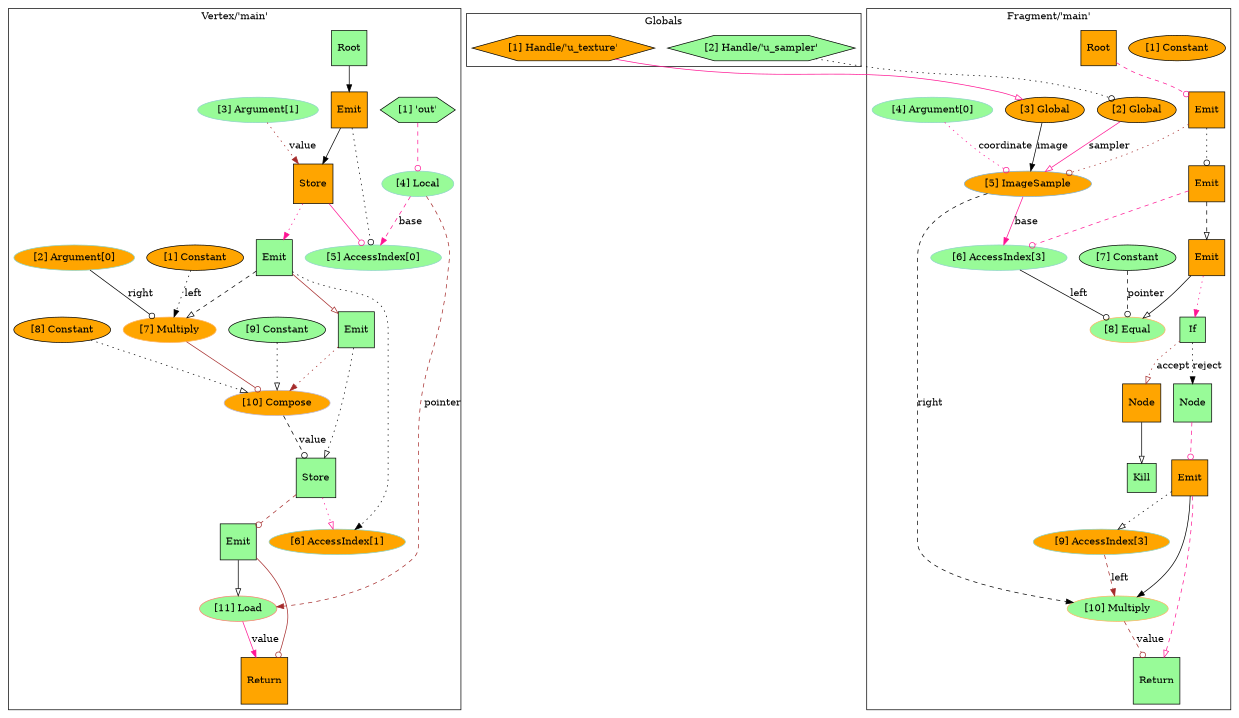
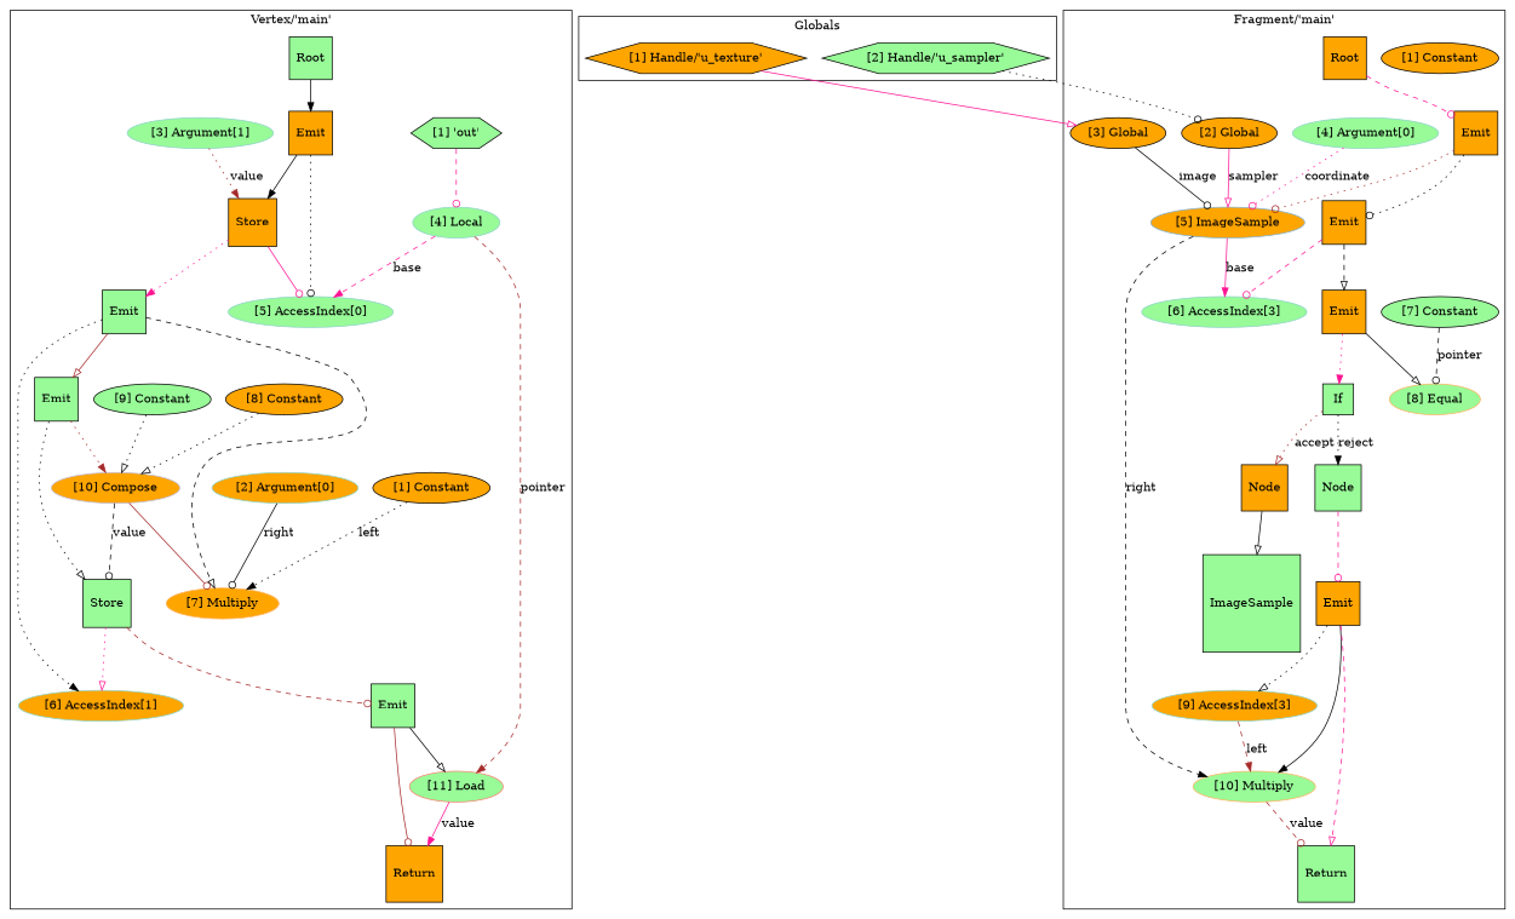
  digraph {
    node [fillcolor=palegreen style=filled]
    edge [arrowhead=odot color=black style=dotted]
    n1 [label="[1] 'out'" shape=hexagon]
    n2 [color="#8dd3c7" label="[4] Local"]
    n3 [fillcolor=orange label="[1] Constant"]
    n4 [color="#fdb462" fillcolor=orange label="[7] Multiply"]
    n5 [color="#8dd3c7" fillcolor=orange label="[2] Argument[0]"]
    n6 [color="#8dd3c7" label="[3] Argument[1]"]
    n7 [fillcolor=orange label=Store shape=square]
    n8 [color="#8dd3c7" label="[5] AccessIndex[0]"]
    n9 [color="#8dd3c7" fillcolor=orange label="[6] AccessIndex[1]"]
    n10 [color="#fb8072" label="[11] Load"]
    n11 [color="#bebada" fillcolor=orange label="[10] Compose"]
    n12 [fillcolor=orange label="[8] Constant"]
    n13 [label="[9] Constant"]
    n14 [label=Store shape=square]
    n15 [fillcolor=orange label=Return shape=square]
    n16 [label=Root shape=square]
    n17 [fillcolor=orange label=Emit shape=square]
    n18 [label=Emit shape=square]
    n19 [label=Emit shape=square]
    n20 [label=Emit shape=square]
    n21 [fillcolor=orange label="[1] Handle/'u_texture'" shape=hexagon]
    n22 [label="[2] Handle/'u_sampler'" shape=hexagon]
    n23 [fillcolor=orange label="[3] Global"]
    n24 [fillcolor=orange label="[2] Global"]
    n25 [fillcolor=orange label="[1] Constant"]
    n26 [color="#80b1d3" fillcolor=orange label="[5] ImageSample"]
    n27 [color="#8dd3c7" label="[4] Argument[0]"]
    n28 [color="#8dd3c7" label="[6] AccessIndex[3]"]
    n29 [color="#8dd3c7" fillcolor=orange label="[9] AccessIndex[3]"]
    n30 [color="#fdb462" label="[10] Multiply"]
    n31 [color="#fdb462" label="[8] Equal"]
    n32 [label="[7] Constant"]
    n33 [label=If shape=square]
    n34 [label=Return shape=square]
    n35 [fillcolor=orange label=Root shape=square]
    n36 [fillcolor=orange label=Emit shape=square]
    n37 [fillcolor=orange label=Emit shape=square]
    n38 [fillcolor=orange label=Emit shape=square]
    n39 [fillcolor=orange label="Node" shape=square]
    n40 [label="Node" shape=square]
-   n41 [label=Kill shape=square]
+   n41 [label=ImageSample shape=square]
    n42 [fillcolor=orange label=Emit shape=square]
    subgraph cluster_1 {
      label="Vertex/'main'"
      n1
      n2
      n3
      n4
      n5
      n6
      n7
      n8
      n9
      n10
      n11
      n12
      n13
      n14
      n15
      n16
      n17
      n18
      n19
      n20
    }
    subgraph cluster_2 {
      label=Globals
      n21
      n22
    }
    subgraph cluster_3 {
      label="Fragment/'main'"
      n23
      n24
      n25
      n26
      n27
      n28
      n29
      n30
      n31
      n32
      n33
      n34
      n35
      n36
      n37
      n38
      n39
      n40
      n41
      n42
    }
    n1 -> n2 [color=deeppink style=dashed]
    n2 -> n8 [arrowhead=normal color=deeppink label=base style=dashed]
    n2 -> n10 [arrowhead=normal color=brown label=pointer style=dashed]
    n3 -> n4 [arrowhead=normal label=left]
-   n4 -> n11 [color=brown style=solid]
+   n11 -> n4 [color=brown style=solid]
    n5 -> n4 [label=right style=solid]
    n6 -> n7 [arrowhead=normal color=brown label=value]
    n7 -> n8 [color=deeppink style=solid]
    n7 -> n18 [arrowhead=normal color=deeppink]
    n10 -> n15 [arrowhead=normal color=deeppink label=value style=solid]
    n11 -> n14 [label=value style=dashed]
    n12 -> n11 [arrowhead=onormal]
    n13 -> n11 [arrowhead=onormal]
    n14 -> n9 [arrowhead=onormal color=deeppink]
    n14 -> n20 [color=brown style=dashed]
    n16 -> n17 [arrowhead=normal style=solid]
    n17 -> n7 [arrowhead=normal style=solid]
    n17 -> n8
    n18 -> n4 [arrowhead=onormal style=dashed]
    n18 -> n9 [arrowhead=normal]
    n18 -> n19 [arrowhead=onormal color=brown style=solid]
    n19 -> n11 [arrowhead=normal color=brown]
    n19 -> n14 [arrowhead=onormal]
    n20 -> n10 [arrowhead=onormal style=solid]
    n20 -> n15 [color=brown style=solid]
    n21 -> n23 [arrowhead=onormal color=deeppink fillcolor=gray style=solid]
    n22 -> n24 [fillcolor=gray]
-   n23 -> n26 [arrowhead=normal label=image style=solid]
+   n23 -> n26 [label=image style=solid]
    n24 -> n26 [arrowhead=onormal color=deeppink label=sampler style=solid]
    n26 -> n28 [arrowhead=normal color=deeppink label=base style=solid]
    n26 -> n30 [arrowhead=normal label=right style=dashed]
    n27 -> n26 [color=deeppink label=coordinate]
-   n28 -> n31 [label=left style=solid]
    n29 -> n30 [arrowhead=normal color=brown label=left style=dashed]
    n30 -> n34 [color=brown label=value style=dashed]
    n32 -> n31 [label=pointer style=dashed]
    n33 -> n39 [arrowhead=onormal color=brown label=accept]
    n33 -> n40 [arrowhead=normal label=reject]
    n35 -> n36 [color=deeppink style=dashed]
    n36 -> n26 [color=brown]
    n36 -> n37
    n37 -> n28 [color=deeppink style=dashed]
    n37 -> n38 [arrowhead=onormal style=dashed]
    n38 -> n31 [arrowhead=onormal style=solid]
    n38 -> n33 [arrowhead=normal color=deeppink]
    n39 -> n41 [arrowhead=onormal style=solid]
    n40 -> n42 [color=deeppink style=dashed]
    n42 -> n29 [arrowhead=onormal]
    n42 -> n30 [arrowhead=normal style=solid]
    n42 -> n34 [arrowhead=onormal color=deeppink style=dashed]
  }
